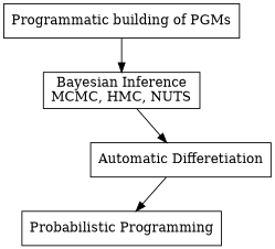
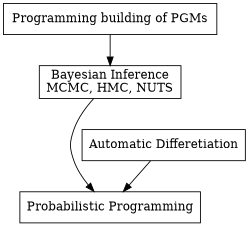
  digraph {
    node [shape=box]
    n1 [label="Bayesian Inference\nMCMC, HMC, NUTS"]
    n2 [label="Probabilistic Programming"]
-   n3 [label="Programmatic building of PGMs"]
+   n3 [label="Programming building of PGMs"]
    n4 [label="Automatic Differetiation"]
-   n1 -> n4
+   n1 -> n2
    n3 -> n1
    n4 -> n2
  }
